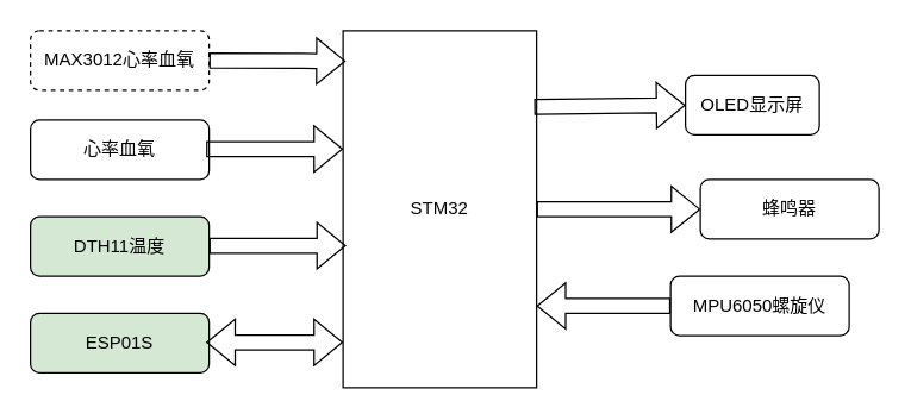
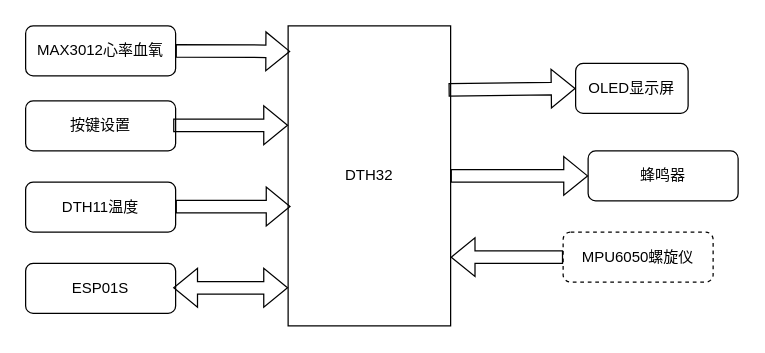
  <mxCell id="0" />
  <mxCell id="1" parent="0" />
- <mxCell id="2" value="STM32" style="rounded=0;whiteSpace=wrap;html=1;" vertex="1" parent="1"><mxGeometry x="230" y="20" width="130" height="240" as="geometry" /></mxCell>
- <mxCell id="3" value="MAX3012心率血氧" style="rounded=1;whiteSpace=wrap;html=1;dashed=1;" vertex="1" parent="1"><mxGeometry x="20" y="20" width="120" height="40" as="geometry" /></mxCell>
- <mxCell id="4" value="ESP01S" style="rounded=1;whiteSpace=wrap;html=1;fillColor=#d5e8d4;" vertex="1" parent="1"><mxGeometry x="20" y="210" width="120" height="40" as="geometry" /></mxCell>
- <mxCell id="5" value="DTH11温度" style="rounded=1;whiteSpace=wrap;html=1;fillColor=#d5e8d4;" vertex="1" parent="1"><mxGeometry x="20" y="145" width="120" height="40" as="geometry" /></mxCell>
- <mxCell id="6" value="心率血氧" style="rounded=1;whiteSpace=wrap;html=1;" vertex="1" parent="1"><mxGeometry x="20" y="80" width="120" height="40" as="geometry" /></mxCell>
+ <mxCell id="2" value="DTH32" style="rounded=0;whiteSpace=wrap;html=1;" vertex="1" parent="1"><mxGeometry x="230" y="20" width="130" height="240" as="geometry" /></mxCell>
+ <mxCell id="3" value="MAX3012心率血氧" style="rounded=1;whiteSpace=wrap;html=1;" vertex="1" parent="1"><mxGeometry x="20" y="20" width="120" height="40" as="geometry" /></mxCell>
+ <mxCell id="4" value="ESP01S" style="rounded=1;whiteSpace=wrap;html=1;" vertex="1" parent="1"><mxGeometry x="20" y="210" width="120" height="40" as="geometry" /></mxCell>
+ <mxCell id="5" value="DTH11温度" style="rounded=1;whiteSpace=wrap;html=1;" vertex="1" parent="1"><mxGeometry x="20" y="145" width="120" height="40" as="geometry" /></mxCell>
+ <mxCell id="6" value="按键设置" style="rounded=1;whiteSpace=wrap;html=1;" vertex="1" parent="1"><mxGeometry x="20" y="80" width="120" height="40" as="geometry" /></mxCell>
  <mxCell id="7" value="OLED显示屏" style="rounded=1;whiteSpace=wrap;html=1;" vertex="1" parent="1"><mxGeometry x="460" y="50" width="90" height="40" as="geometry" /></mxCell>
- <mxCell id="8" value="MPU6050螺旋仪" style="rounded=1;whiteSpace=wrap;html=1;" vertex="1" parent="1"><mxGeometry x="450" y="185" width="120" height="40" as="geometry" /></mxCell>
+ <mxCell id="8" value="MPU6050螺旋仪" style="rounded=1;whiteSpace=wrap;html=1;dashed=1;" vertex="1" parent="1"><mxGeometry x="450" y="185" width="120" height="40" as="geometry" /></mxCell>
  <mxCell id="9" value="蜂鸣器" style="rounded=1;whiteSpace=wrap;html=1;" vertex="1" parent="1"><mxGeometry x="470" y="120" width="120" height="40" as="geometry" /></mxCell>
  <mxCell id="10" value="" style="shape=flexArrow;endArrow=classic;html=1;rounded=0;exitX=1;exitY=0.5;exitDx=0;exitDy=0;entryX=0.013;entryY=0.085;entryDx=0;entryDy=0;entryPerimeter=0;" edge="1" parent="1" source="3" target="2"><mxGeometry width="50" height="50" relative="1" as="geometry"><mxPoint x="280" y="60" as="sourcePoint" /><mxPoint x="330" y="10" as="targetPoint" /></mxGeometry></mxCell>
  <mxCell id="11" value="" style="shape=flexArrow;endArrow=classic;html=1;rounded=0;exitX=1;exitY=0.5;exitDx=0;exitDy=0;entryX=0.013;entryY=0.085;entryDx=0;entryDy=0;entryPerimeter=0;startArrow=block;" edge="1" parent="1"><mxGeometry width="50" height="50" relative="1" as="geometry"><mxPoint x="138" y="229.5" as="sourcePoint" /><mxPoint x="230" y="229.5" as="targetPoint" /></mxGeometry></mxCell>
  <mxCell id="12" value="" style="shape=flexArrow;endArrow=classic;html=1;rounded=0;exitX=1;exitY=0.5;exitDx=0;exitDy=0;entryX=0.013;entryY=0.085;entryDx=0;entryDy=0;entryPerimeter=0;" edge="1" parent="1"><mxGeometry width="50" height="50" relative="1" as="geometry"><mxPoint x="138" y="99.5" as="sourcePoint" /><mxPoint x="230" y="99.5" as="targetPoint" /></mxGeometry></mxCell>
  <mxCell id="13" value="" style="shape=flexArrow;endArrow=classic;html=1;rounded=0;exitX=1;exitY=0.5;exitDx=0;exitDy=0;entryX=0.013;entryY=0.085;entryDx=0;entryDy=0;entryPerimeter=0;" edge="1" parent="1"><mxGeometry width="50" height="50" relative="1" as="geometry"><mxPoint x="140" y="164.5" as="sourcePoint" /><mxPoint x="232" y="164.5" as="targetPoint" /></mxGeometry></mxCell>
  <mxCell id="14" value="" style="shape=flexArrow;endArrow=classic;html=1;rounded=0;exitX=0.987;exitY=0.213;exitDx=0;exitDy=0;entryX=0;entryY=0.5;entryDx=0;entryDy=0;exitPerimeter=0;" edge="1" parent="1" source="2" target="7"><mxGeometry width="50" height="50" relative="1" as="geometry"><mxPoint x="360" y="74.5" as="sourcePoint" /><mxPoint x="452" y="74.5" as="targetPoint" /></mxGeometry></mxCell>
  <mxCell id="15" value="" style="shape=flexArrow;endArrow=classic;html=1;rounded=0;entryX=0;entryY=0.5;entryDx=0;entryDy=0;" edge="1" parent="1" target="9"><mxGeometry width="50" height="50" relative="1" as="geometry"><mxPoint x="360" y="140" as="sourcePoint" /><mxPoint x="452" y="139.5" as="targetPoint" /></mxGeometry></mxCell>
  <mxCell id="16" value="" style="shape=flexArrow;endArrow=none;html=1;rounded=0;entryX=0;entryY=0.5;entryDx=0;entryDy=0;endFill=0;startArrow=block;exitX=1;exitY=0.771;exitDx=0;exitDy=0;exitPerimeter=0;" edge="1" parent="1" source="2" target="8"><mxGeometry width="50" height="50" relative="1" as="geometry"><mxPoint x="360" y="200" as="sourcePoint" /><mxPoint x="452" y="219.5" as="targetPoint" /></mxGeometry></mxCell>
